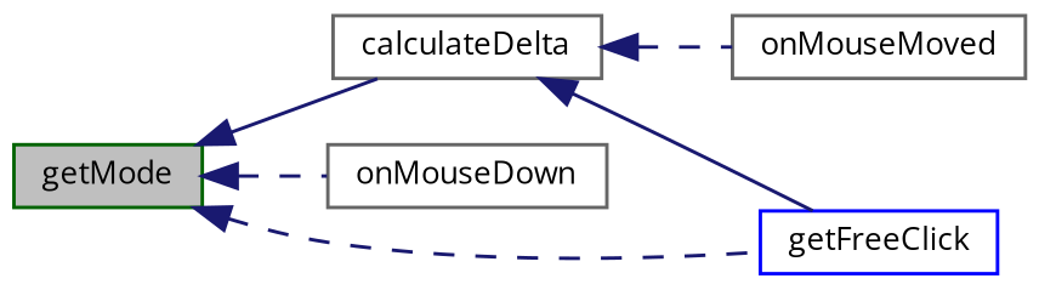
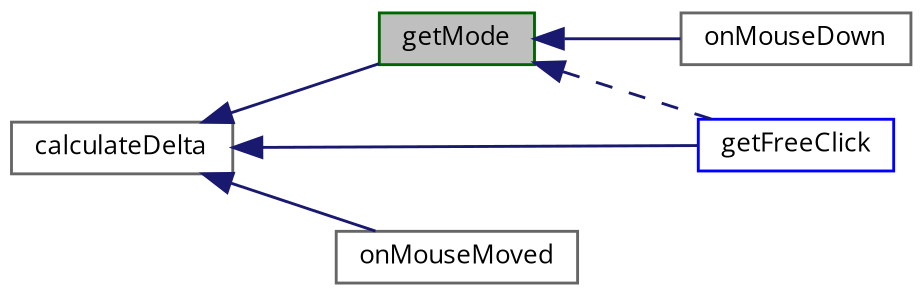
  digraph {
    fontname="Open Sans"
    rankdir=LR
    node [color=gray40 fontname="Open Sans" fontsize=9 shape=record]
    edge [color=midnightblue dir=back fontname="Open Sans" fontsize=9 labelfontname=Arial labelfontsize=9 style=solid]
    n1 [color=darkgreen fillcolor=grey75 fontcolor=black height=0.2 label=getMode style=filled width=0.4]
    n2 [height=0.2 label=calculateDelta width=0.4]
    n3 [height=0.2 label=onMouseDown width=0.4]
    n4 [color=blue height=0.2 label=getFreeClick width=0.4]
    n5 [height=0.2 label=onMouseMoved width=0.4]
-   n1 -> n2
-   n1 -> n3 [style=dashed]
+   n2 -> n1
+   n1 -> n3
    n1 -> n4 [style=dashed]
    n2 -> n4
-   n2 -> n5 [style=dashed]
+   n2 -> n5
  }
